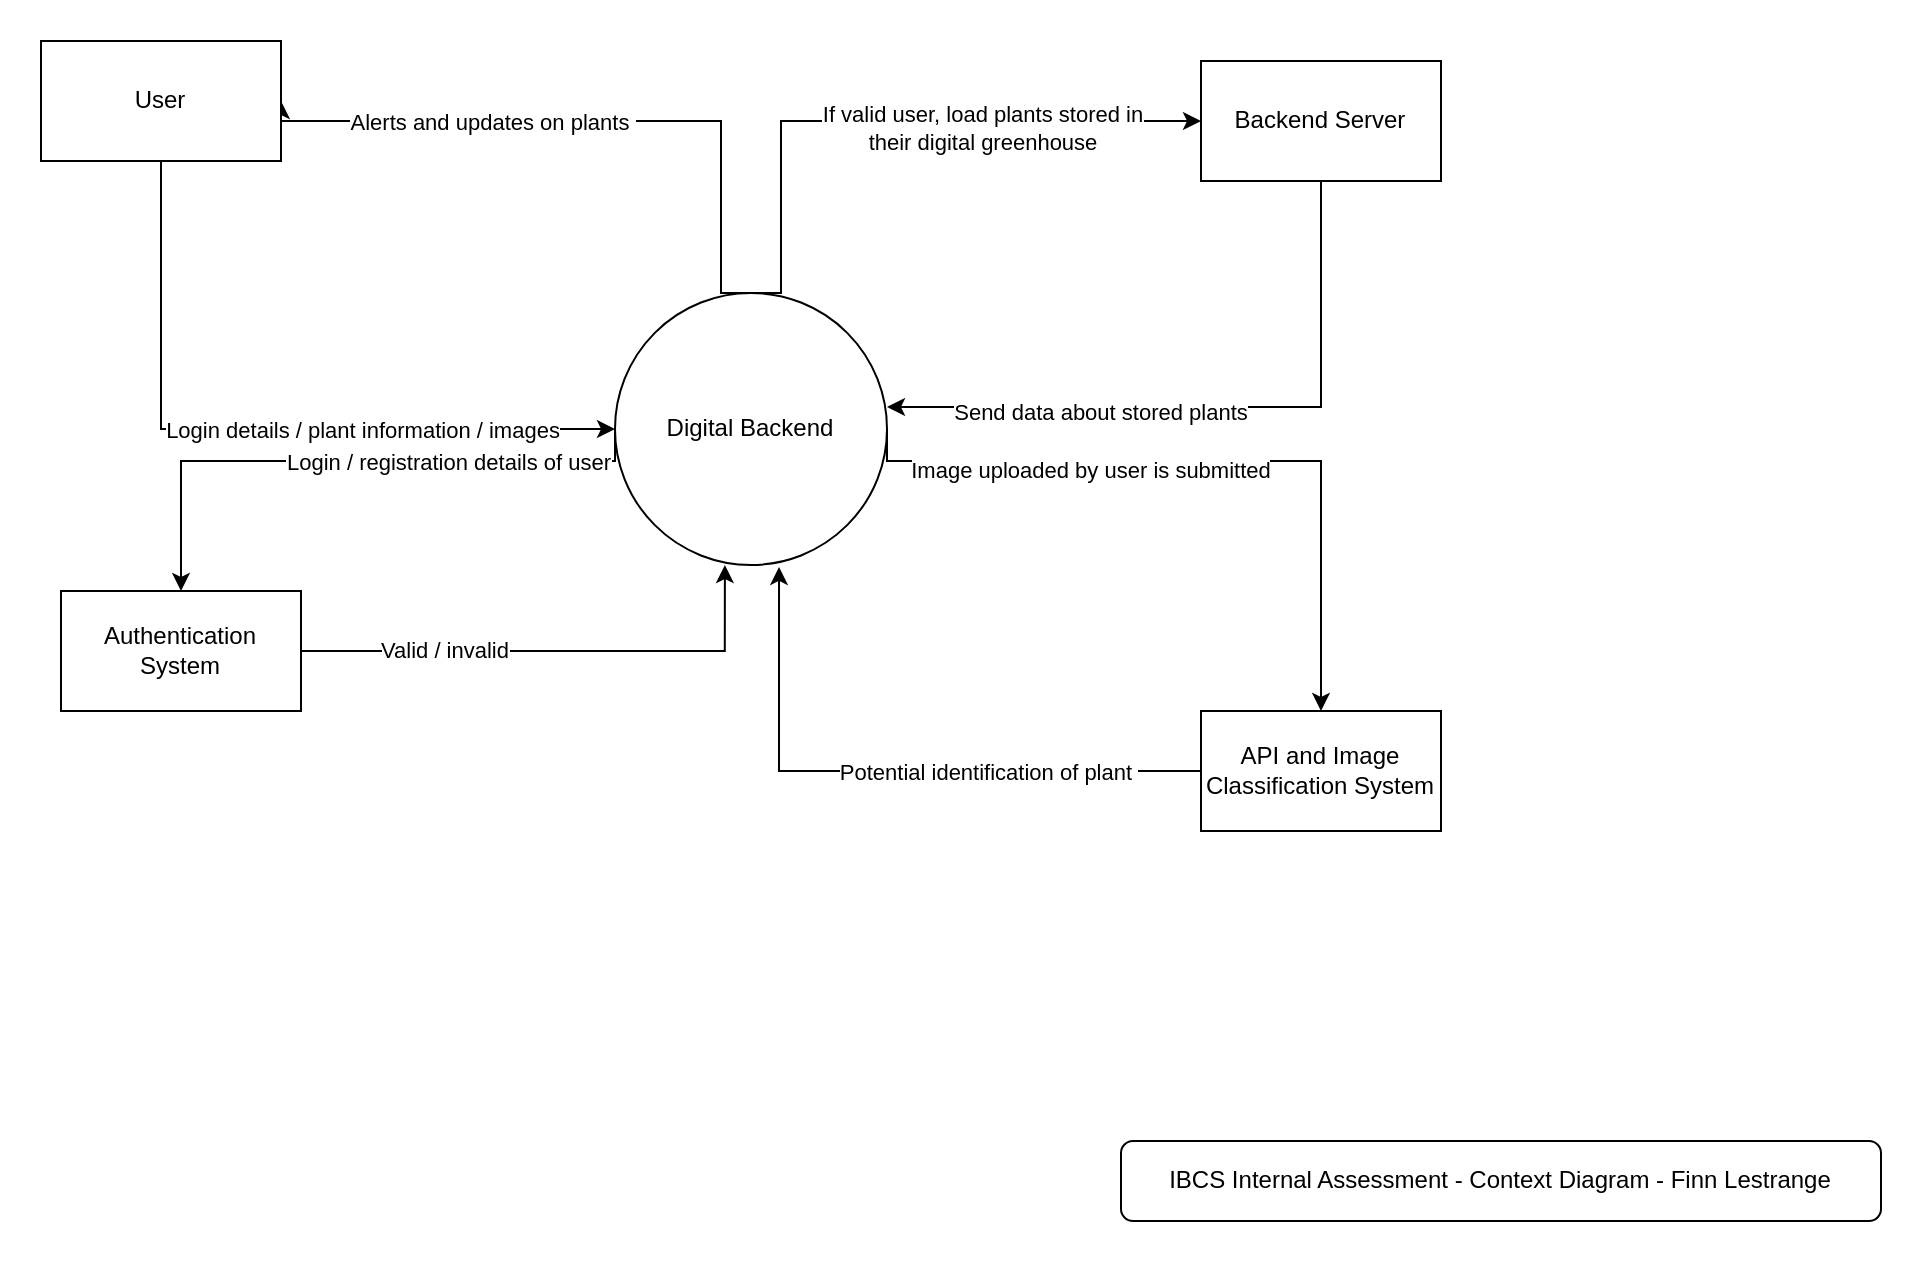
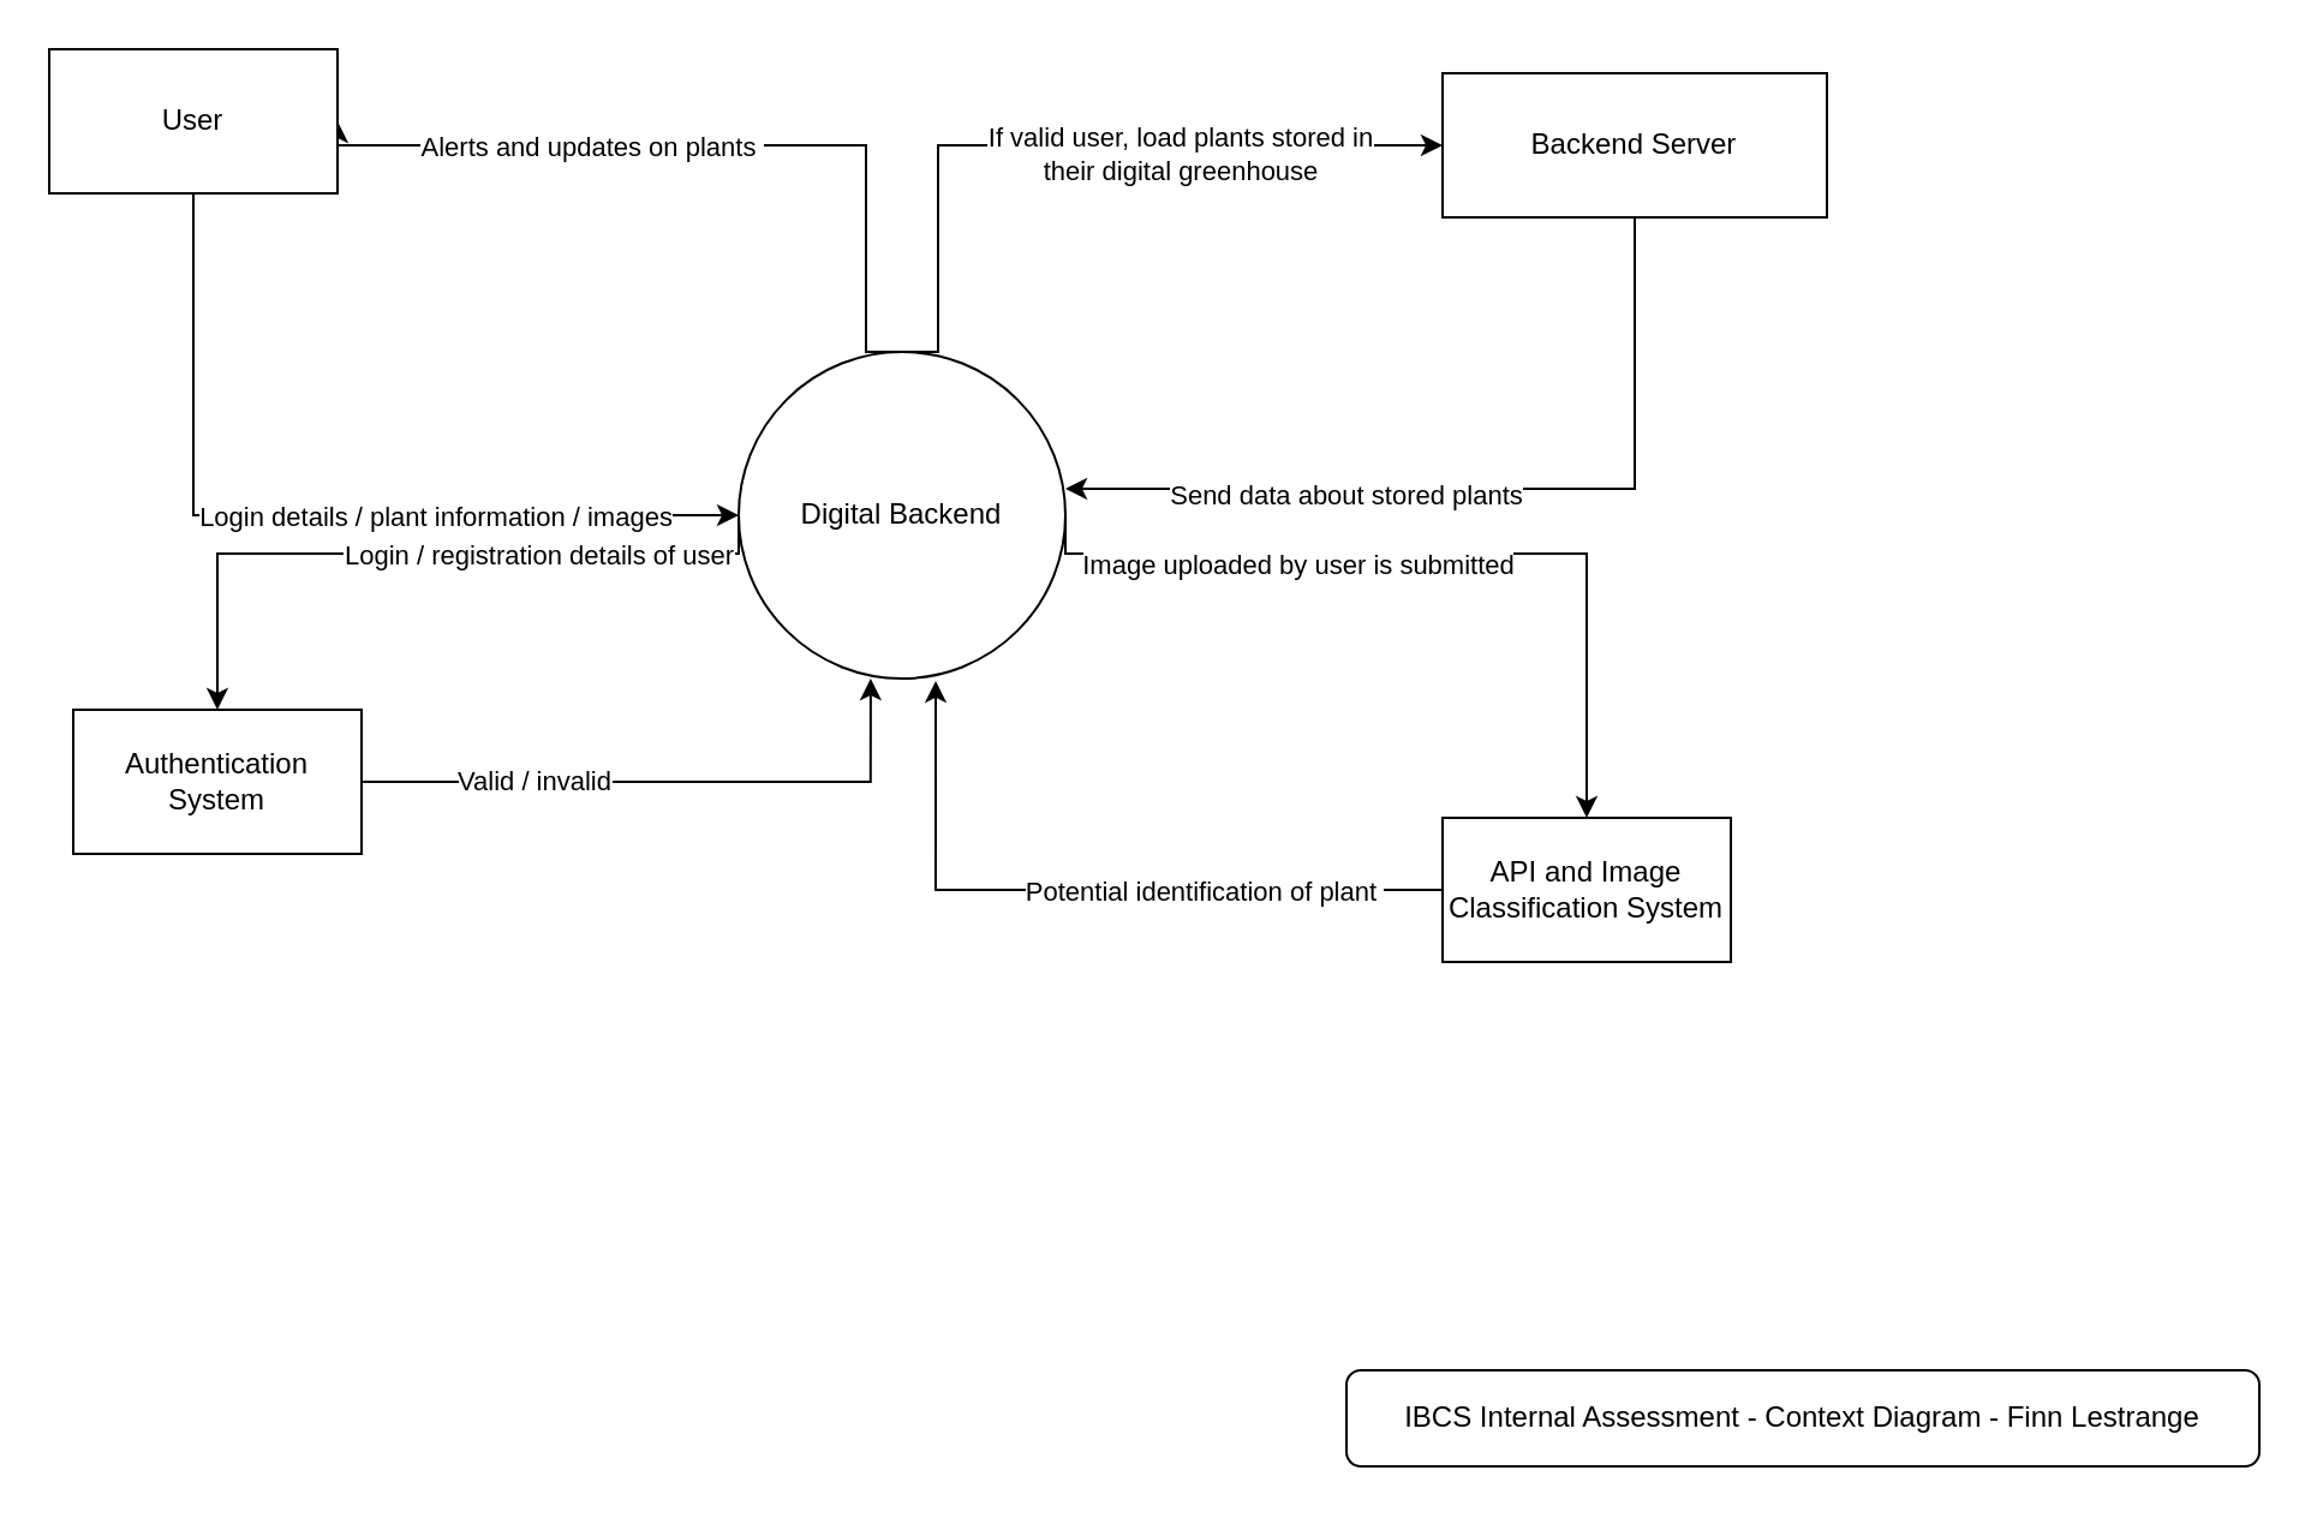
  <mxCell id="0" />
  <mxCell id="1" parent="0" />
  <mxCell id="2" value="IBCS Internal Assessment - Context Diagram - Finn Lestrange" style="rounded=1;whiteSpace=wrap;html=1;" vertex="1" parent="1"><mxGeometry x="560" y="570" width="380" height="40" as="geometry" /></mxCell>
  <mxCell id="3" style="edgeStyle=orthogonalEdgeStyle;rounded=0;orthogonalLoop=1;jettySize=auto;html=1;exitX=0.5;exitY=0;exitDx=0;exitDy=0;entryX=1;entryY=0.5;entryDx=0;entryDy=0;" edge="1" parent="1" source="11" target="14"><mxGeometry relative="1" as="geometry"><Array as="points"><mxPoint x="360" y="146" /><mxPoint x="360" y="60" /></Array></mxGeometry></mxCell>
  <mxCell id="4" value="Alerts and updates on plants&amp;nbsp;" style="edgeLabel;html=1;align=center;verticalAlign=middle;resizable=0;points=[];" vertex="1" connectable="0" parent="3"><mxGeometry x="0.466" y="1" relative="1" as="geometry"><mxPoint x="27" y="-1" as="offset" /></mxGeometry></mxCell>
  <mxCell id="5" style="edgeStyle=orthogonalEdgeStyle;rounded=0;orthogonalLoop=1;jettySize=auto;html=1;exitX=0.5;exitY=0;exitDx=0;exitDy=0;entryX=0;entryY=0.5;entryDx=0;entryDy=0;" edge="1" parent="1" source="11" target="17"><mxGeometry relative="1" as="geometry"><Array as="points"><mxPoint x="390" y="146" /><mxPoint x="390" y="60" /></Array></mxGeometry></mxCell>
  <mxCell id="6" value="If valid user, load plants stored in&lt;br&gt;their digital greenhouse" style="edgeLabel;html=1;align=center;verticalAlign=middle;resizable=0;points=[];" vertex="1" connectable="0" parent="5"><mxGeometry x="0.016" y="-3" relative="1" as="geometry"><mxPoint x="43" as="offset" /></mxGeometry></mxCell>
  <mxCell id="7" style="edgeStyle=orthogonalEdgeStyle;rounded=0;orthogonalLoop=1;jettySize=auto;html=1;exitX=1;exitY=0.5;exitDx=0;exitDy=0;entryX=0.5;entryY=0;entryDx=0;entryDy=0;" edge="1" parent="1" source="11" target="23"><mxGeometry relative="1" as="geometry"><Array as="points"><mxPoint x="443" y="230" /><mxPoint x="660" y="230" /></Array></mxGeometry></mxCell>
  <mxCell id="8" value="Image uploaded by user is submitted" style="edgeLabel;html=1;align=center;verticalAlign=middle;resizable=0;points=[];" vertex="1" connectable="0" parent="7"><mxGeometry x="-0.347" y="-4" relative="1" as="geometry"><mxPoint as="offset" /></mxGeometry></mxCell>
  <mxCell id="9" style="edgeStyle=orthogonalEdgeStyle;rounded=0;orthogonalLoop=1;jettySize=auto;html=1;exitX=0;exitY=0.5;exitDx=0;exitDy=0;entryX=0.5;entryY=0;entryDx=0;entryDy=0;" edge="1" parent="1" source="11" target="20"><mxGeometry relative="1" as="geometry"><Array as="points"><mxPoint x="307" y="230" /><mxPoint x="90" y="230" /></Array></mxGeometry></mxCell>
  <mxCell id="10" value="Login / registration details of user" style="edgeLabel;html=1;align=center;verticalAlign=middle;resizable=0;points=[];" vertex="1" connectable="0" parent="9"><mxGeometry x="-0.329" relative="1" as="geometry"><mxPoint as="offset" /></mxGeometry></mxCell>
  <mxCell id="11" value="Digital Backend" style="ellipse;whiteSpace=wrap;html=1;aspect=fixed;" vertex="1" parent="1"><mxGeometry x="307" y="146" width="136" height="136" as="geometry" /></mxCell>
  <mxCell id="12" style="edgeStyle=orthogonalEdgeStyle;rounded=0;orthogonalLoop=1;jettySize=auto;html=1;exitX=0.5;exitY=1;exitDx=0;exitDy=0;entryX=0;entryY=0.5;entryDx=0;entryDy=0;" edge="1" parent="1" source="14" target="11"><mxGeometry relative="1" as="geometry" /></mxCell>
  <mxCell id="13" value="Login details / plant information / images" style="edgeLabel;html=1;align=center;verticalAlign=middle;resizable=0;points=[];" vertex="1" connectable="0" parent="12"><mxGeometry x="0.044" y="2" relative="1" as="geometry"><mxPoint x="46" y="2" as="offset" /></mxGeometry></mxCell>
  <mxCell id="14" value="User" style="rounded=0;whiteSpace=wrap;html=1;" vertex="1" parent="1"><mxGeometry x="20" y="20" width="120" height="60" as="geometry" /></mxCell>
  <mxCell id="15" style="edgeStyle=orthogonalEdgeStyle;rounded=0;orthogonalLoop=1;jettySize=auto;html=1;exitX=0.5;exitY=1;exitDx=0;exitDy=0;entryX=1;entryY=0.419;entryDx=0;entryDy=0;entryPerimeter=0;" edge="1" parent="1" source="17" target="11"><mxGeometry relative="1" as="geometry" /></mxCell>
  <mxCell id="16" value="Send data about stored plants" style="edgeLabel;html=1;align=center;verticalAlign=middle;resizable=0;points=[];" vertex="1" connectable="0" parent="15"><mxGeometry x="0.036" y="3" relative="1" as="geometry"><mxPoint x="-52" as="offset" /></mxGeometry></mxCell>
- <mxCell id="17" value="Backend Server" style="rounded=0;whiteSpace=wrap;html=1;" vertex="1" parent="1"><mxGeometry x="600" y="30" width="120" height="60" as="geometry" /></mxCell>
+ <mxCell id="17" value="Backend Server" style="rounded=0;whiteSpace=wrap;html=1;" vertex="1" parent="1"><mxGeometry x="600" y="30" width="160" height="60" as="geometry" /></mxCell>
  <mxCell id="18" style="edgeStyle=orthogonalEdgeStyle;rounded=0;orthogonalLoop=1;jettySize=auto;html=1;exitX=1;exitY=0.5;exitDx=0;exitDy=0;entryX=0.404;entryY=1;entryDx=0;entryDy=0;entryPerimeter=0;" edge="1" parent="1" source="20" target="11"><mxGeometry relative="1" as="geometry" /></mxCell>
  <mxCell id="19" value="Valid / invalid" style="edgeLabel;html=1;align=center;verticalAlign=middle;resizable=0;points=[];" vertex="1" connectable="0" parent="18"><mxGeometry x="-0.44" y="1" relative="1" as="geometry"><mxPoint as="offset" /></mxGeometry></mxCell>
  <mxCell id="20" value="Authentication System" style="rounded=0;whiteSpace=wrap;html=1;" vertex="1" parent="1"><mxGeometry x="30" y="295" width="120" height="60" as="geometry" /></mxCell>
  <mxCell id="21" style="edgeStyle=orthogonalEdgeStyle;rounded=0;orthogonalLoop=1;jettySize=auto;html=1;exitX=0;exitY=0.5;exitDx=0;exitDy=0;entryX=0.603;entryY=1.007;entryDx=0;entryDy=0;entryPerimeter=0;" edge="1" parent="1" source="23" target="11"><mxGeometry relative="1" as="geometry" /></mxCell>
  <mxCell id="22" value="Potential identification of plant&amp;nbsp;" style="edgeLabel;html=1;align=center;verticalAlign=middle;resizable=0;points=[];" vertex="1" connectable="0" parent="21"><mxGeometry x="-0.101" y="-1" relative="1" as="geometry"><mxPoint x="34" y="1" as="offset" /></mxGeometry></mxCell>
- <mxCell id="23" value="API and Image Classification System" style="rounded=0;whiteSpace=wrap;html=1;" vertex="1" parent="1"><mxGeometry x="600" y="355" width="120" height="60" as="geometry" /></mxCell>
+ <mxCell id="23" value="API and Image Classification System" style="rounded=0;whiteSpace=wrap;html=1;" vertex="1" parent="1"><mxGeometry x="600" y="340" width="120" height="60" as="geometry" /></mxCell>
